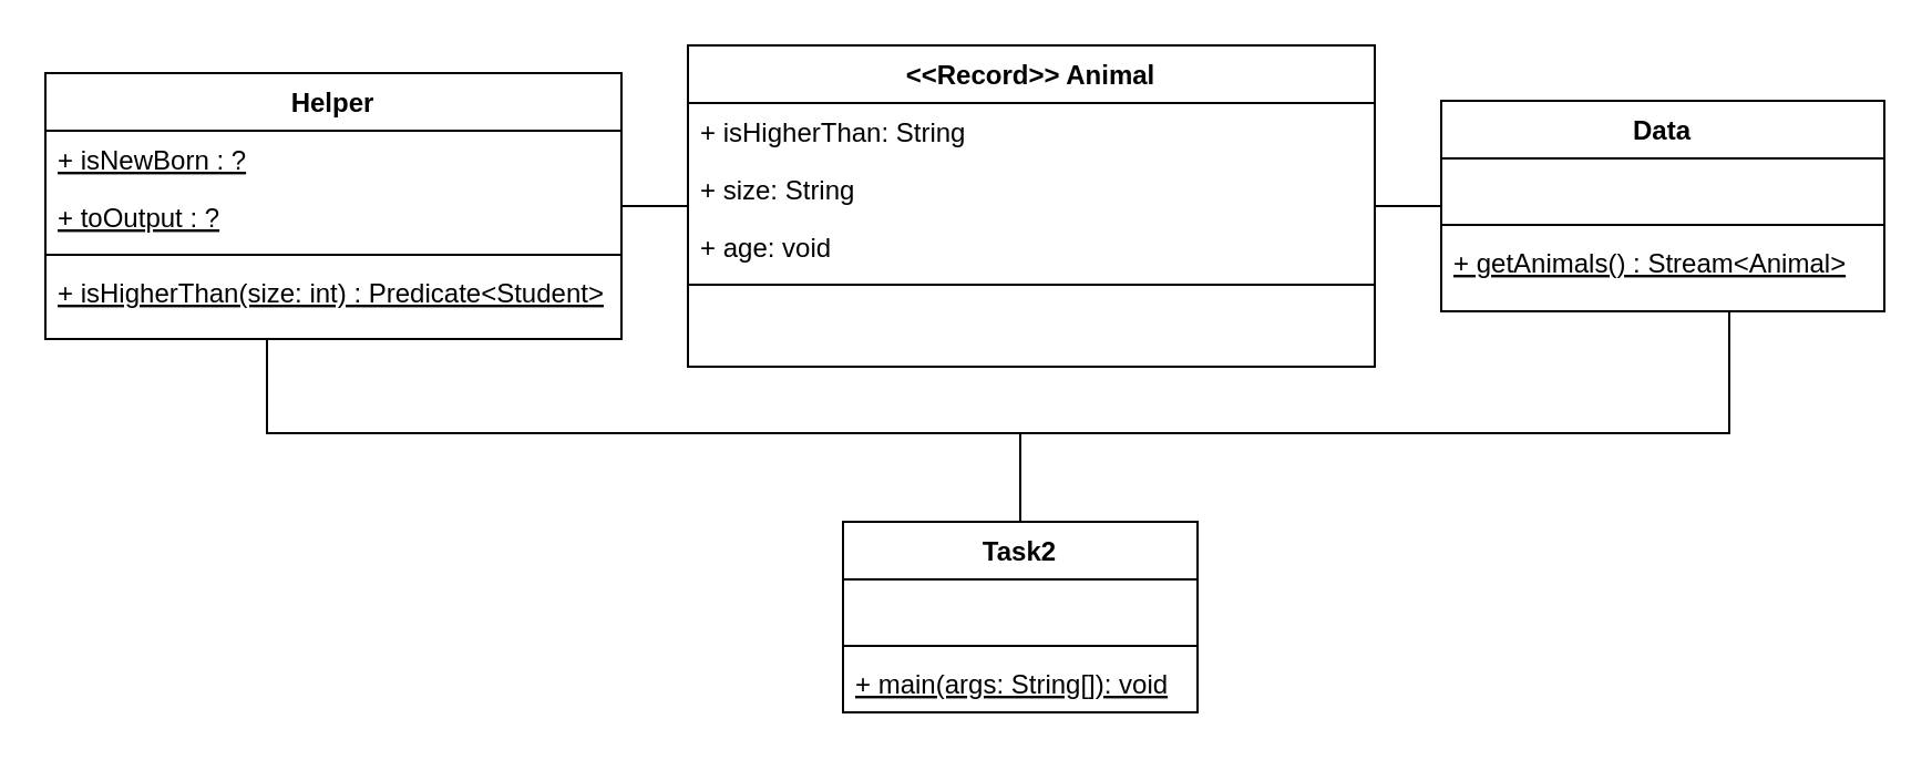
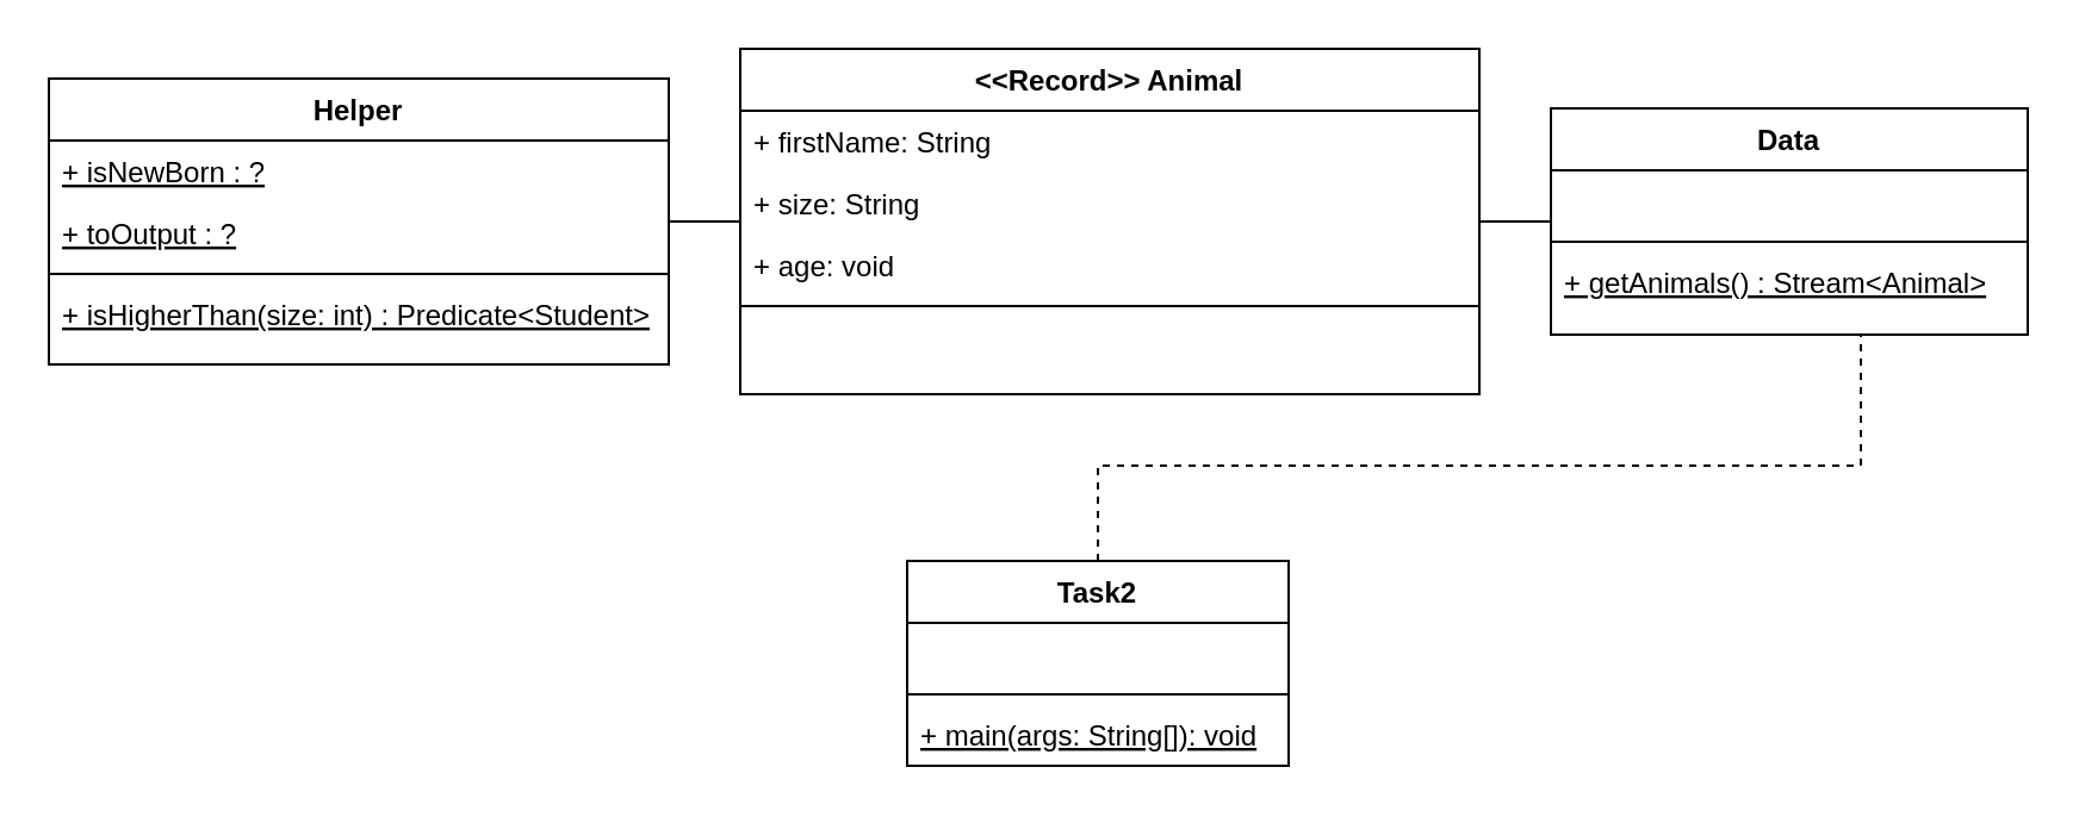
  <mxCell id="0" />
  <mxCell id="1" parent="0" />
  <mxCell id="2" value="Data" style="swimlane;fontStyle=1;align=center;verticalAlign=top;childLayout=stackLayout;horizontal=1;startSize=26;horizontalStack=0;resizeParent=1;resizeLast=0;collapsible=1;marginBottom=0;rounded=0;shadow=0;strokeWidth=1;" parent="1" vertex="1"><mxGeometry x="650" y="45" width="200" height="95" as="geometry"><mxRectangle x="230" y="140" width="160" height="26" as="alternateBounds" /></mxGeometry></mxCell>
  <mxCell id="3" value=" " style="text;align=left;verticalAlign=top;spacingLeft=4;spacingRight=4;overflow=hidden;rotatable=0;points=[[0,0.5],[1,0.5]];portConstraint=eastwest;" parent="2" vertex="1"><mxGeometry y="26" width="200" height="26" as="geometry" /></mxCell>
  <mxCell id="4" value="" style="line;html=1;strokeWidth=1;align=left;verticalAlign=middle;spacingTop=-1;spacingLeft=3;spacingRight=3;rotatable=0;labelPosition=right;points=[];portConstraint=eastwest;" parent="2" vertex="1"><mxGeometry y="52" width="200" height="8" as="geometry" /></mxCell>
  <mxCell id="5" value="+ getAnimals() : Stream&lt;Animal&gt;" style="text;align=left;verticalAlign=top;spacingLeft=4;spacingRight=4;overflow=hidden;rotatable=0;points=[[0,0.5],[1,0.5]];portConstraint=eastwest;fontStyle=4" parent="2" vertex="1"><mxGeometry y="60" width="200" height="26" as="geometry" /></mxCell>
  <mxCell id="6" value="&lt;&lt;Record&gt;&gt; Animal" style="swimlane;fontStyle=1;align=center;verticalAlign=top;childLayout=stackLayout;horizontal=1;startSize=26;horizontalStack=0;resizeParent=1;resizeLast=0;collapsible=1;marginBottom=0;rounded=0;shadow=0;strokeWidth=1;" parent="1" vertex="1"><mxGeometry x="310" y="20" width="310" height="145" as="geometry"><mxRectangle x="330" y="-47" width="160" height="26" as="alternateBounds" /></mxGeometry></mxCell>
- <mxCell id="7" value="+ isHigherThan: String" style="text;align=left;verticalAlign=top;spacingLeft=4;spacingRight=4;overflow=hidden;rotatable=0;points=[[0,0.5],[1,0.5]];portConstraint=eastwest;" parent="6" vertex="1"><mxGeometry y="26" width="310" height="26" as="geometry" /></mxCell>
+ <mxCell id="7" value="+ firstName: String" style="text;align=left;verticalAlign=top;spacingLeft=4;spacingRight=4;overflow=hidden;rotatable=0;points=[[0,0.5],[1,0.5]];portConstraint=eastwest;" parent="6" vertex="1"><mxGeometry y="26" width="310" height="26" as="geometry" /></mxCell>
  <mxCell id="8" value="+ size: String" style="text;align=left;verticalAlign=top;spacingLeft=4;spacingRight=4;overflow=hidden;rotatable=0;points=[[0,0.5],[1,0.5]];portConstraint=eastwest;" parent="6" vertex="1"><mxGeometry y="52" width="310" height="26" as="geometry" /></mxCell>
  <mxCell id="9" value="+ age: void" style="text;align=left;verticalAlign=top;spacingLeft=4;spacingRight=4;overflow=hidden;rotatable=0;points=[[0,0.5],[1,0.5]];portConstraint=eastwest;" parent="6" vertex="1"><mxGeometry y="78" width="310" height="26" as="geometry" /></mxCell>
  <mxCell id="10" value="" style="line;html=1;strokeWidth=1;align=left;verticalAlign=middle;spacingTop=-1;spacingLeft=3;spacingRight=3;rotatable=0;labelPosition=right;points=[];portConstraint=eastwest;" parent="6" vertex="1"><mxGeometry y="104" width="310" height="8" as="geometry" /></mxCell>
  <mxCell id="11" value="" style="edgeStyle=orthogonalEdgeStyle;rounded=0;orthogonalLoop=1;jettySize=auto;html=1;endArrow=none;endFill=0;" parent="1" source="12" target="6" edge="1"><mxGeometry relative="1" as="geometry" /></mxCell>
  <mxCell id="12" value="Helper" style="swimlane;fontStyle=1;align=center;verticalAlign=top;childLayout=stackLayout;horizontal=1;startSize=26;horizontalStack=0;resizeParent=1;resizeLast=0;collapsible=1;marginBottom=0;rounded=0;shadow=0;strokeWidth=1;" parent="1" vertex="1"><mxGeometry x="20" y="32.5" width="260" height="120" as="geometry"><mxRectangle x="550" y="140" width="160" height="26" as="alternateBounds" /></mxGeometry></mxCell>
  <mxCell id="13" value="+ isNewBorn : ?" style="text;align=left;verticalAlign=top;spacingLeft=4;spacingRight=4;overflow=hidden;rotatable=0;points=[[0,0.5],[1,0.5]];portConstraint=eastwest;fontStyle=4" parent="12" vertex="1"><mxGeometry y="26" width="260" height="26" as="geometry" /></mxCell>
  <mxCell id="14" value="+ toOutput : ?" style="text;align=left;verticalAlign=top;spacingLeft=4;spacingRight=4;overflow=hidden;rotatable=0;points=[[0,0.5],[1,0.5]];portConstraint=eastwest;fontStyle=4" parent="12" vertex="1"><mxGeometry y="52" width="260" height="26" as="geometry" /></mxCell>
  <mxCell id="15" value="" style="line;html=1;strokeWidth=1;align=left;verticalAlign=middle;spacingTop=-1;spacingLeft=3;spacingRight=3;rotatable=0;labelPosition=right;points=[];portConstraint=eastwest;" parent="12" vertex="1"><mxGeometry y="78" width="260" height="8" as="geometry" /></mxCell>
  <mxCell id="16" value="+ isHigherThan(size: int) : Predicate&lt;Student&gt;" style="text;align=left;verticalAlign=top;spacingLeft=4;spacingRight=4;overflow=hidden;rotatable=0;points=[[0,0.5],[1,0.5]];portConstraint=eastwest;fontStyle=4" parent="12" vertex="1"><mxGeometry y="86" width="260" height="26" as="geometry" /></mxCell>
  <mxCell id="17" value="" style="edgeStyle=orthogonalEdgeStyle;rounded=0;orthogonalLoop=1;jettySize=auto;html=1;endArrow=none;endFill=0;" parent="1" source="6" target="2" edge="1"><mxGeometry relative="1" as="geometry"><mxPoint x="680" y="150" as="sourcePoint" /><mxPoint x="720" y="165" as="targetPoint" /></mxGeometry></mxCell>
  <mxCell id="18" value="Task2" style="swimlane;fontStyle=1;align=center;verticalAlign=top;childLayout=stackLayout;horizontal=1;startSize=26;horizontalStack=0;resizeParent=1;resizeLast=0;collapsible=1;marginBottom=0;rounded=0;shadow=0;strokeWidth=1;" parent="1" vertex="1"><mxGeometry x="380" y="235" width="160" height="86" as="geometry"><mxRectangle x="330" y="-47" width="160" height="26" as="alternateBounds" /></mxGeometry></mxCell>
  <mxCell id="19" value="   " style="text;align=left;verticalAlign=top;spacingLeft=4;spacingRight=4;overflow=hidden;rotatable=0;points=[[0,0.5],[1,0.5]];portConstraint=eastwest;" parent="18" vertex="1"><mxGeometry y="26" width="160" height="26" as="geometry" /></mxCell>
  <mxCell id="20" value="" style="line;html=1;strokeWidth=1;align=left;verticalAlign=middle;spacingTop=-1;spacingLeft=3;spacingRight=3;rotatable=0;labelPosition=right;points=[];portConstraint=eastwest;" parent="18" vertex="1"><mxGeometry y="52" width="160" height="8" as="geometry" /></mxCell>
  <mxCell id="21" value="+ main(args: String[]): void" style="text;align=left;verticalAlign=top;spacingLeft=4;spacingRight=4;overflow=hidden;rotatable=0;points=[[0,0.5],[1,0.5]];portConstraint=eastwest;fontStyle=4" parent="18" vertex="1"><mxGeometry y="60" width="160" height="26" as="geometry" /></mxCell>
- <mxCell id="22" value="" style="edgeStyle=orthogonalEdgeStyle;rounded=0;orthogonalLoop=1;jettySize=auto;html=1;endArrow=none;endFill=0;" parent="1" source="12" target="18" edge="1"><mxGeometry relative="1" as="geometry"><mxPoint x="260" y="195" as="sourcePoint" /><mxPoint x="320" y="195" as="targetPoint" /><Array as="points"><mxPoint x="120" y="195" /><mxPoint x="460" y="195" /></Array></mxGeometry></mxCell>
- <mxCell id="23" value="" style="edgeStyle=orthogonalEdgeStyle;rounded=0;orthogonalLoop=1;jettySize=auto;html=1;endArrow=none;endFill=0;" parent="1" source="18" target="2" edge="1"><mxGeometry relative="1" as="geometry"><mxPoint x="270" y="205" as="sourcePoint" /><mxPoint x="330" y="205" as="targetPoint" /><Array as="points"><mxPoint x="460" y="195" /><mxPoint x="780" y="195" /></Array></mxGeometry></mxCell>
+ <mxCell id="23" value="" style="edgeStyle=orthogonalEdgeStyle;rounded=0;orthogonalLoop=1;jettySize=auto;html=1;endArrow=none;endFill=0;dashed=1;" parent="1" source="18" target="2" edge="1"><mxGeometry relative="1" as="geometry"><mxPoint x="270" y="205" as="sourcePoint" /><mxPoint x="330" y="205" as="targetPoint" /><Array as="points"><mxPoint x="460" y="195" /><mxPoint x="780" y="195" /></Array></mxGeometry></mxCell>
